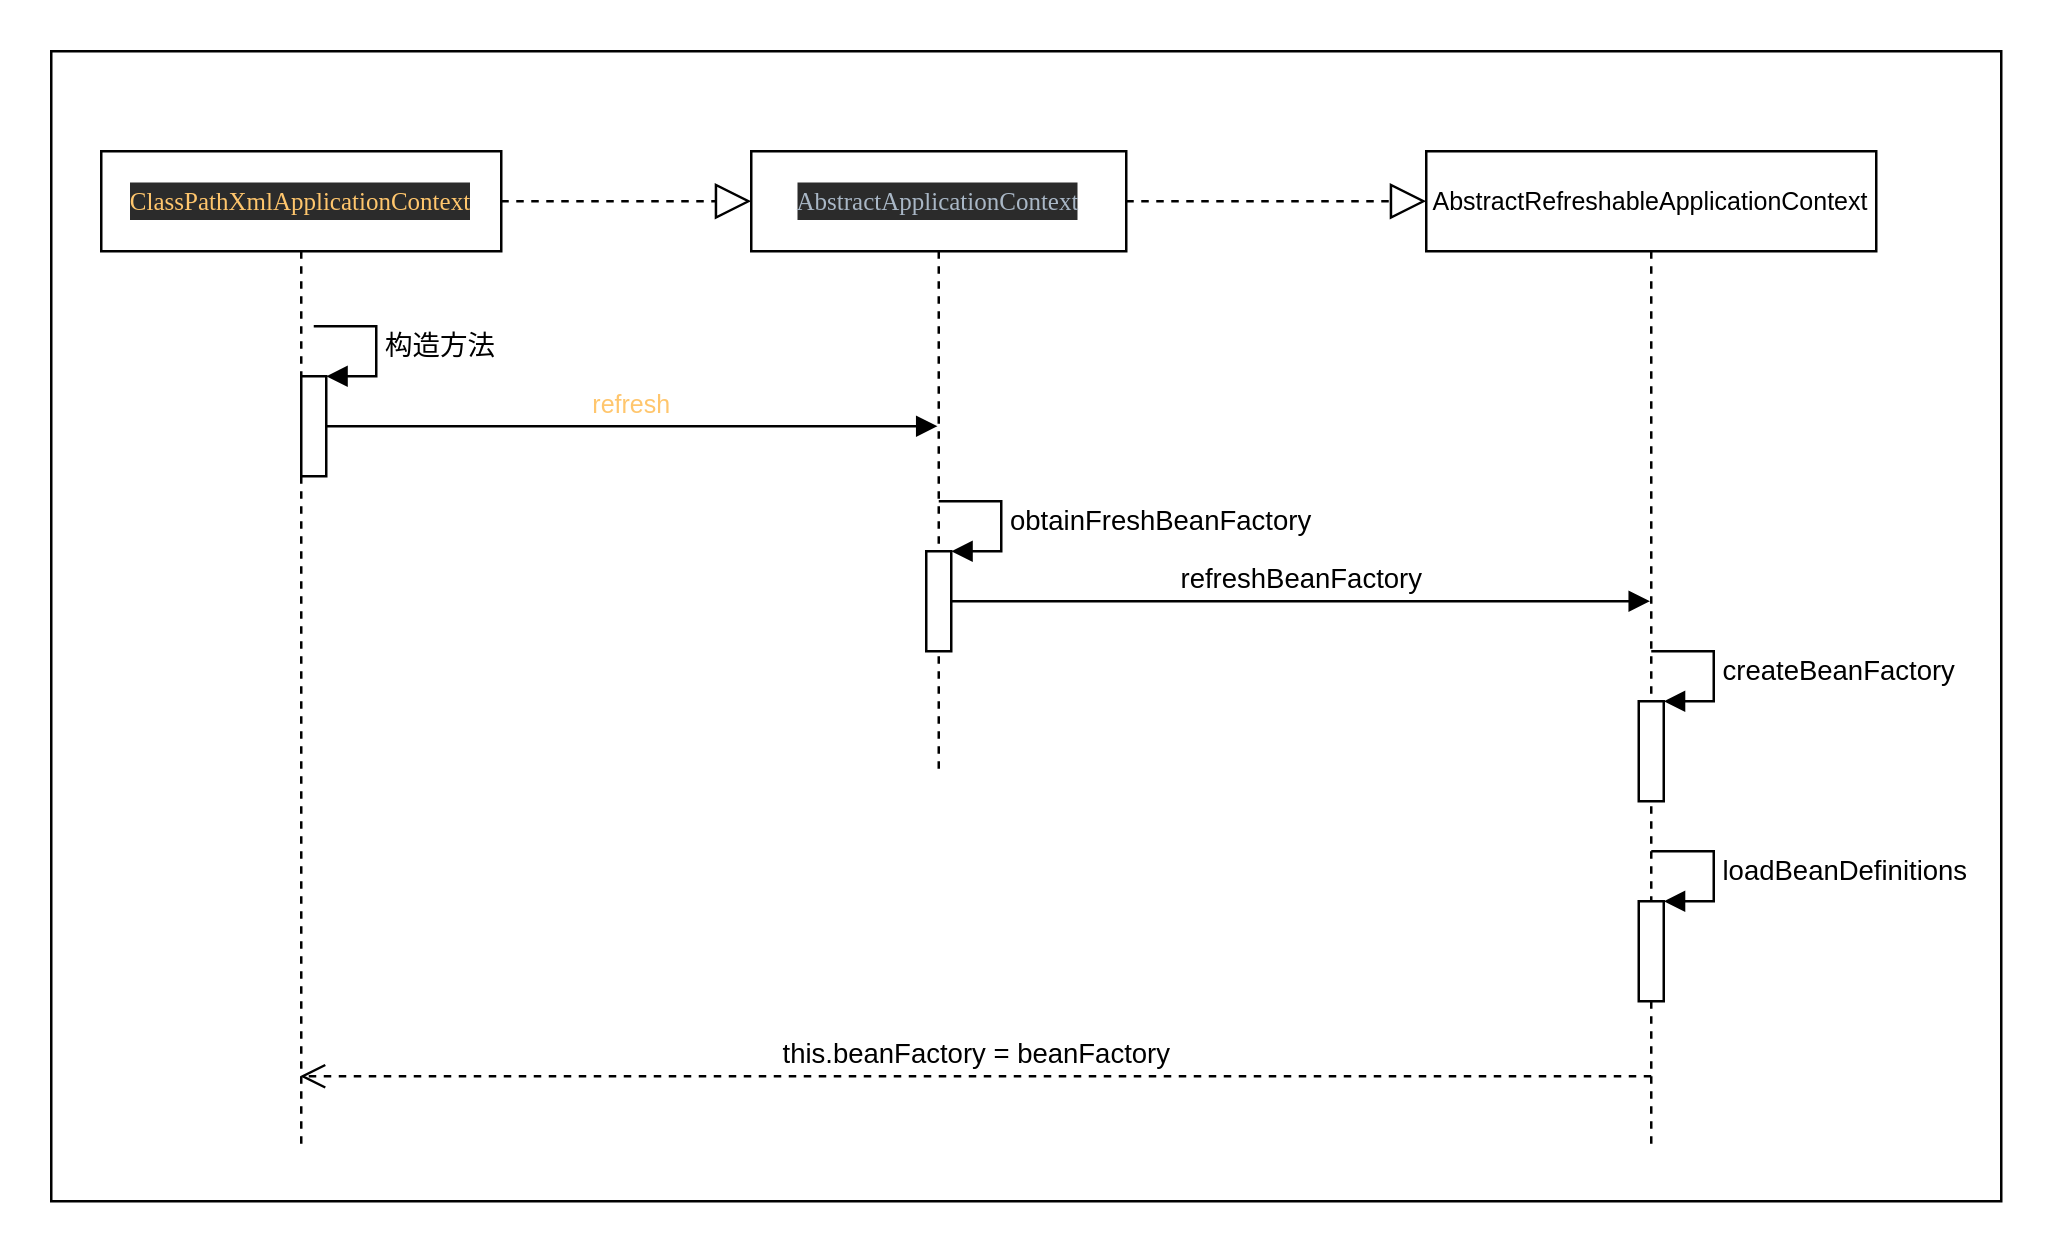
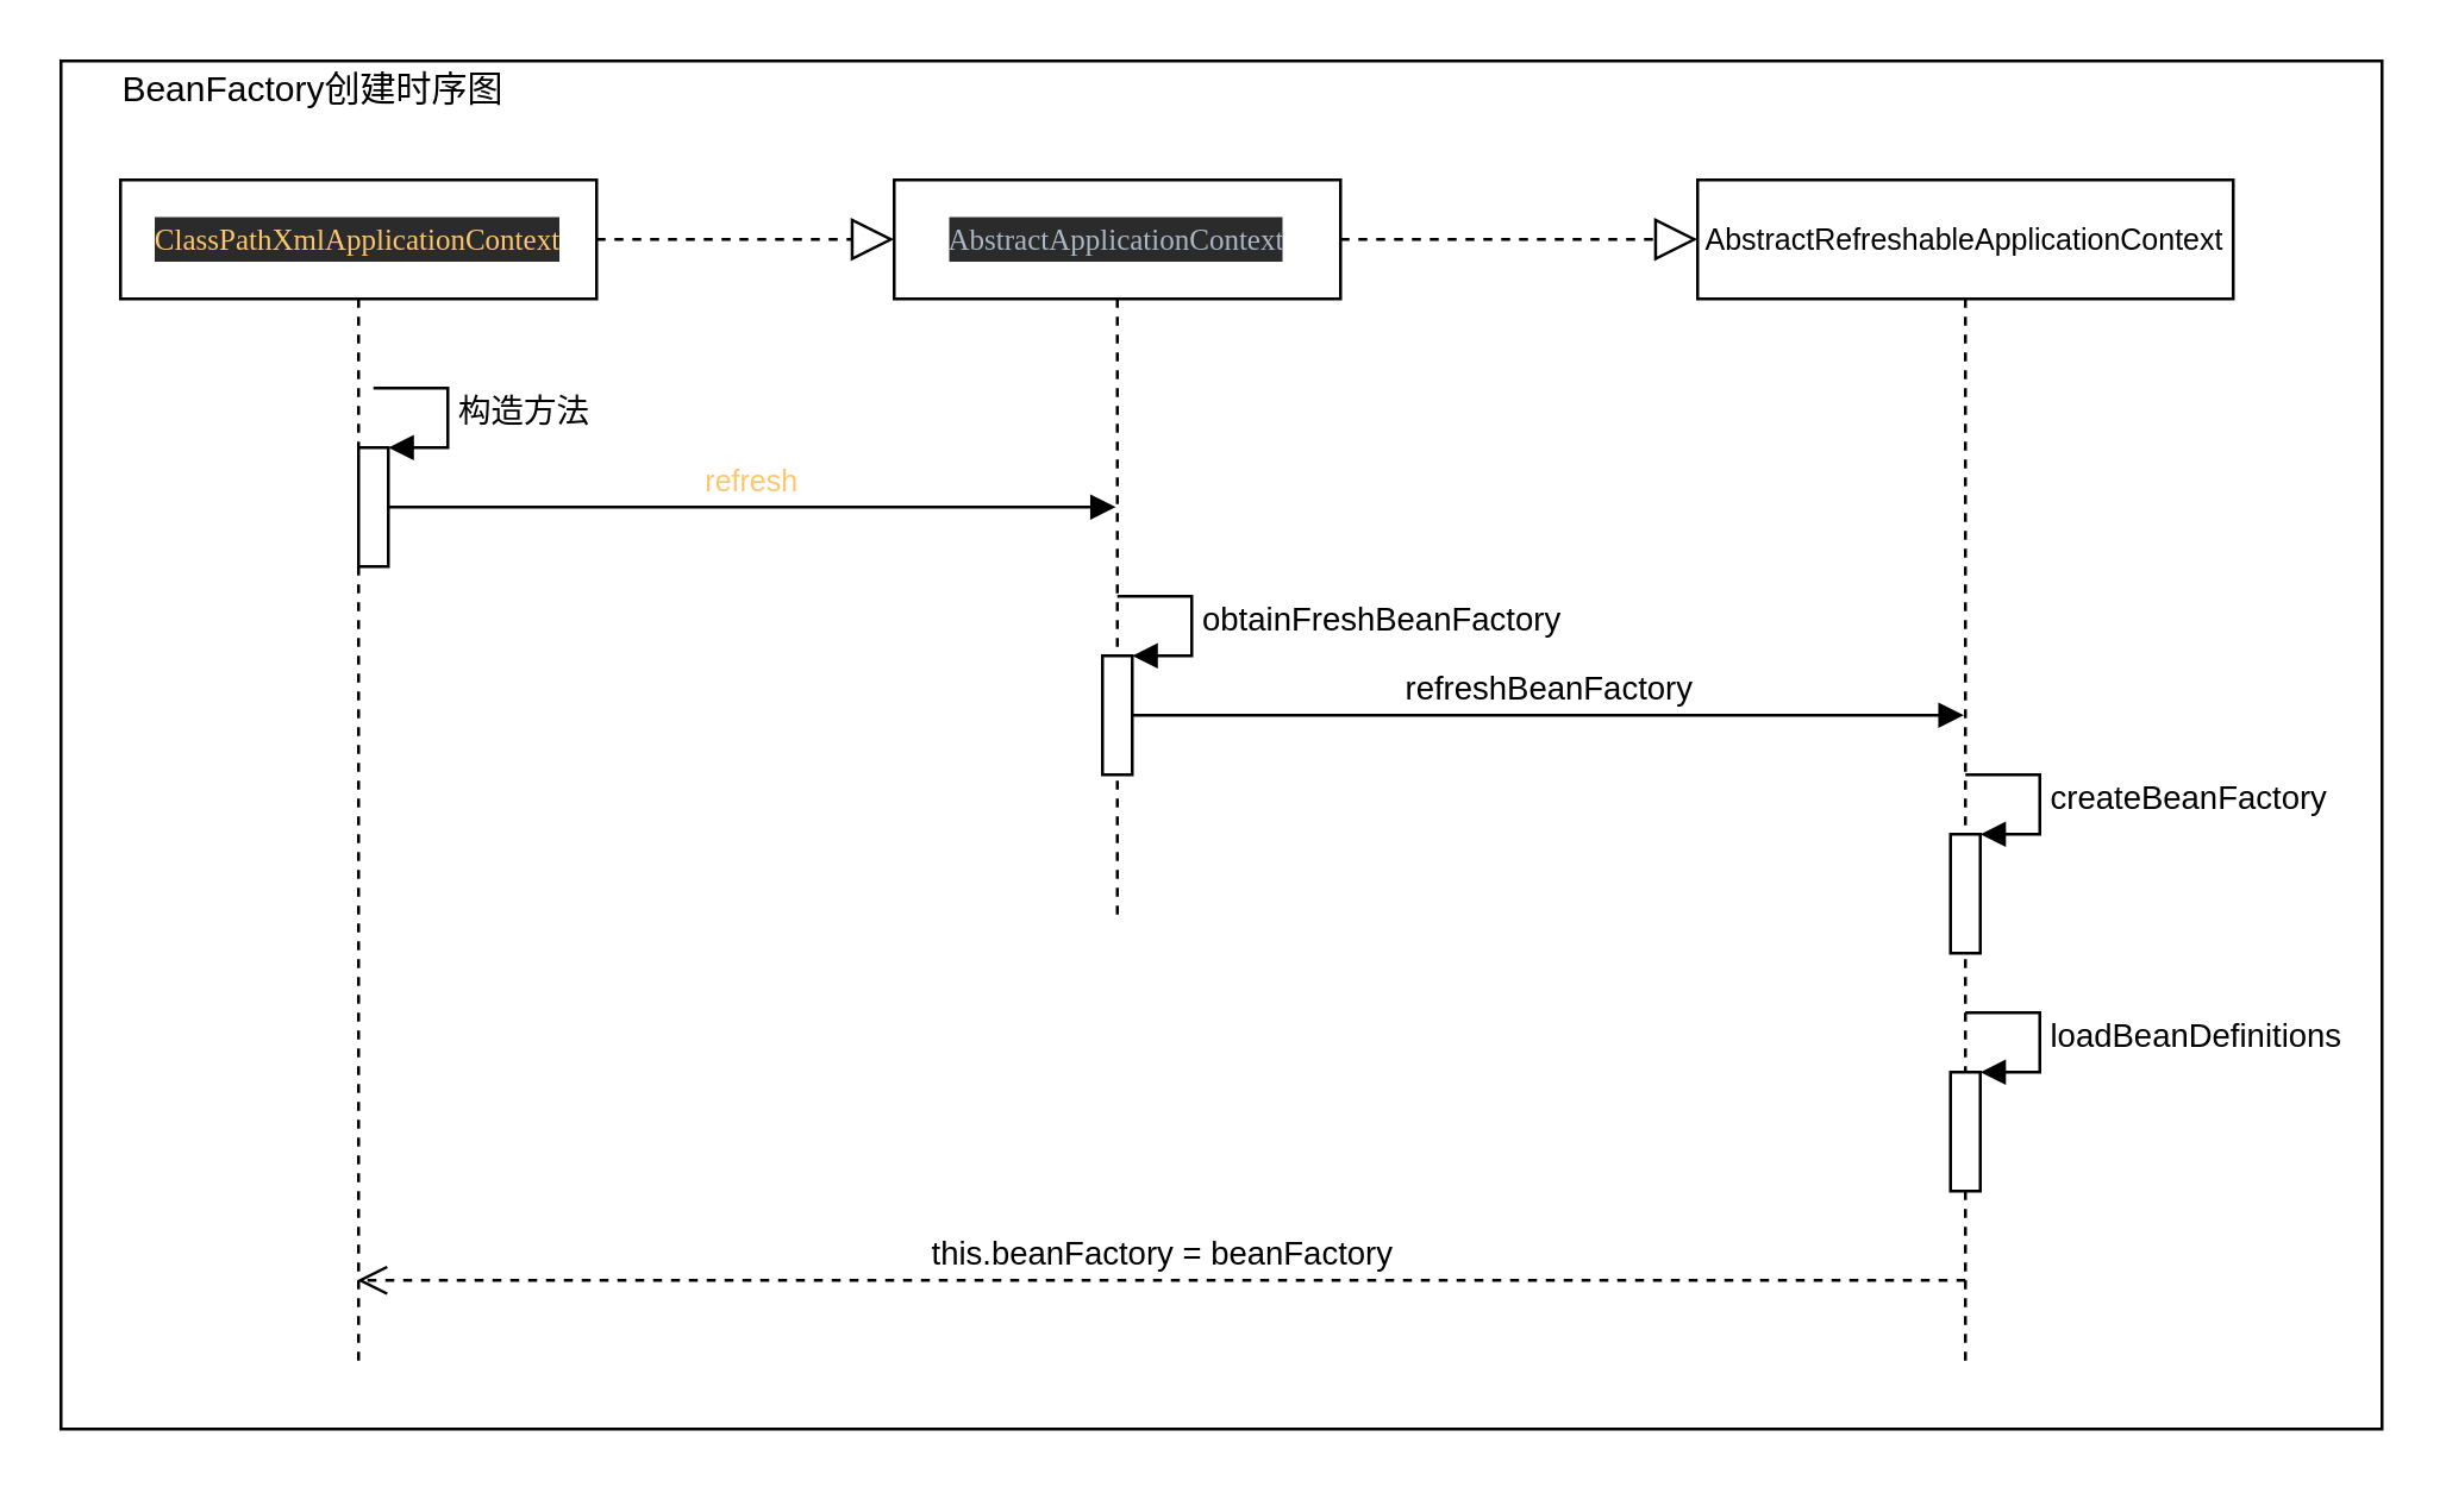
  <mxCell id="0" />
  <mxCell id="1" parent="0" />
  <mxCell id="2" value="" style="rounded=0;whiteSpace=wrap;html=1;" vertex="1" parent="1"><mxGeometry x="20" y="20" width="780" height="460" as="geometry" /></mxCell>
  <mxCell id="3" value="&lt;pre style=&quot;background-color: rgb(43 , 43 , 43) ; color: rgb(169 , 183 , 198) ; font-family: &amp;#34;source code pro&amp;#34;&quot;&gt;&lt;span style=&quot;color: rgb(255 , 198 , 109)&quot;&gt;&lt;font style=&quot;font-size: 10px&quot;&gt;ClassPathXmlApplicationContext&lt;/font&gt;&lt;/span&gt;&lt;/pre&gt;" style="shape=umlLifeline;perimeter=lifelinePerimeter;whiteSpace=wrap;html=1;container=1;collapsible=0;recursiveResize=0;outlineConnect=0;" vertex="1" parent="1"><mxGeometry x="40" y="60" width="160" height="400" as="geometry" /></mxCell>
  <mxCell id="4" value="" style="html=1;points=[];perimeter=orthogonalPerimeter;" vertex="1" parent="3"><mxGeometry x="80" y="90" width="10" height="40" as="geometry" /></mxCell>
  <mxCell id="5" value="构造方法" style="edgeStyle=orthogonalEdgeStyle;html=1;align=left;spacingLeft=2;endArrow=block;rounded=0;entryX=1;entryY=0;" edge="1" target="4" parent="3"><mxGeometry relative="1" as="geometry"><mxPoint x="85" y="70" as="sourcePoint" /><Array as="points"><mxPoint x="110" y="70" /></Array></mxGeometry></mxCell>
  <mxCell id="6" value="&lt;pre style=&quot;background-color: rgb(43 , 43 , 43) ; color: rgb(169 , 183 , 198) ; font-family: &amp;#34;source code pro&amp;#34;&quot;&gt;&lt;font style=&quot;font-size: 10px&quot;&gt;AbstractApplicationContext&lt;/font&gt;&lt;/pre&gt;" style="shape=umlLifeline;perimeter=lifelinePerimeter;whiteSpace=wrap;html=1;container=1;collapsible=0;recursiveResize=0;outlineConnect=0;" vertex="1" parent="1"><mxGeometry x="300" y="60" width="150" height="250" as="geometry" /></mxCell>
  <mxCell id="7" value="" style="html=1;points=[];perimeter=orthogonalPerimeter;" vertex="1" parent="6"><mxGeometry x="70" y="160" width="10" height="40" as="geometry" /></mxCell>
  <mxCell id="8" value="obtainFreshBeanFactory" style="edgeStyle=orthogonalEdgeStyle;html=1;align=left;spacingLeft=2;endArrow=block;rounded=0;entryX=1;entryY=0;" edge="1" target="7" parent="6"><mxGeometry relative="1" as="geometry"><mxPoint x="75" y="140" as="sourcePoint" /><Array as="points"><mxPoint x="100" y="140" /></Array></mxGeometry></mxCell>
  <mxCell id="9" value="refreshBeanFactory" style="html=1;verticalAlign=bottom;endArrow=block;" edge="1" parent="6" target="12"><mxGeometry width="80" relative="1" as="geometry"><mxPoint x="80" y="180" as="sourcePoint" /><mxPoint x="160" y="180" as="targetPoint" /></mxGeometry></mxCell>
  <mxCell id="10" value="&lt;font color=&quot;#ffc66d&quot;&gt;&lt;span style=&quot;font-size: 10px&quot;&gt;refresh&lt;/span&gt;&lt;/font&gt;" style="html=1;verticalAlign=bottom;endArrow=block;" edge="1" parent="1" target="6"><mxGeometry width="80" relative="1" as="geometry"><mxPoint x="130" y="170" as="sourcePoint" /><mxPoint x="210" y="170" as="targetPoint" /><Array as="points" /></mxGeometry></mxCell>
  <mxCell id="11" value="" style="endArrow=block;dashed=1;endFill=0;endSize=12;html=1;entryX=0;entryY=0.08;entryDx=0;entryDy=0;entryPerimeter=0;" edge="1" parent="1" target="6"><mxGeometry width="160" relative="1" as="geometry"><mxPoint x="200" y="80" as="sourcePoint" /><mxPoint x="280" y="80" as="targetPoint" /></mxGeometry></mxCell>
  <mxCell id="12" value="&lt;font style=&quot;font-size: 10px&quot;&gt;AbstractRefreshableApplicationContext&lt;/font&gt;" style="shape=umlLifeline;perimeter=lifelinePerimeter;whiteSpace=wrap;html=1;container=1;collapsible=0;recursiveResize=0;outlineConnect=0;" vertex="1" parent="1"><mxGeometry x="570" y="60" width="180" height="400" as="geometry" /></mxCell>
  <mxCell id="13" value="" style="html=1;points=[];perimeter=orthogonalPerimeter;" vertex="1" parent="12"><mxGeometry x="85" y="220" width="10" height="40" as="geometry" /></mxCell>
  <mxCell id="14" value="createBeanFactory" style="edgeStyle=orthogonalEdgeStyle;html=1;align=left;spacingLeft=2;endArrow=block;rounded=0;entryX=1;entryY=0;" edge="1" target="13" parent="12"><mxGeometry relative="1" as="geometry"><mxPoint x="90" y="200" as="sourcePoint" /><Array as="points"><mxPoint x="115" y="200" /></Array></mxGeometry></mxCell>
  <mxCell id="15" value="" style="html=1;points=[];perimeter=orthogonalPerimeter;" vertex="1" parent="12"><mxGeometry x="85" y="300" width="10" height="40" as="geometry" /></mxCell>
  <mxCell id="16" value="loadBeanDefinitions" style="edgeStyle=orthogonalEdgeStyle;html=1;align=left;spacingLeft=2;endArrow=block;rounded=0;entryX=1;entryY=0;" edge="1" target="15" parent="12"><mxGeometry relative="1" as="geometry"><mxPoint x="90" y="280" as="sourcePoint" /><Array as="points"><mxPoint x="115" y="280" /></Array></mxGeometry></mxCell>
  <mxCell id="17" value="this.beanFactory = beanFactory" style="html=1;verticalAlign=bottom;endArrow=open;dashed=1;endSize=8;" edge="1" parent="12" target="3"><mxGeometry relative="1" as="geometry"><mxPoint x="90" y="370" as="sourcePoint" /><mxPoint x="10" y="370" as="targetPoint" /></mxGeometry></mxCell>
  <mxCell id="18" value="" style="endArrow=block;dashed=1;endFill=0;endSize=12;html=1;" edge="1" parent="1"><mxGeometry width="160" relative="1" as="geometry"><mxPoint x="450" y="80" as="sourcePoint" /><mxPoint x="570" y="80" as="targetPoint" /></mxGeometry></mxCell>
+ <mxCell id="19" value="BeanFactory创建时序图" style="text;html=1;strokeColor=none;fillColor=none;align=center;verticalAlign=middle;whiteSpace=wrap;rounded=0;" vertex="1" parent="1"><mxGeometry x="20" y="20" width="170" height="20" as="geometry" /></mxCell>
